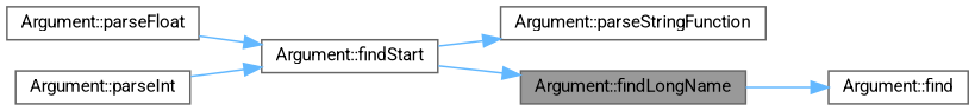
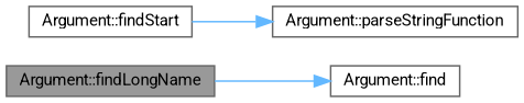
  digraph {
    fontname=Roboto
    rankdir=RL
    node [color=grey40 fillcolor=white fontname=Roboto fontsize=10 shape=box style=filled]
    edge [color=steelblue1 dir=back fontname=Roboto fontsize=10 labelfontname=Helvetica labelfontsize=10 style=solid]
    n1 [color=gray40 fillcolor=grey60 fontcolor=black height=0.2 label="Argument::findLongName" width=0.4]
    n2 [height=0.2 label="Argument::findStart" width=0.4]
    n3 [height=0.2 label="Argument::find" width=0.4]
-   n4 [height=0.2 label="Argument::parseFloat" width=0.4]
-   n5 [height=0.2 label="Argument::parseInt" width=0.4]
    n6 [height=0.2 label="Argument::parseStringFunction" width=0.4]
-   n1 -> n2
-   n2 -> n4
-   n2 -> n5
    n3 -> n1
    n6 -> n2
  }
